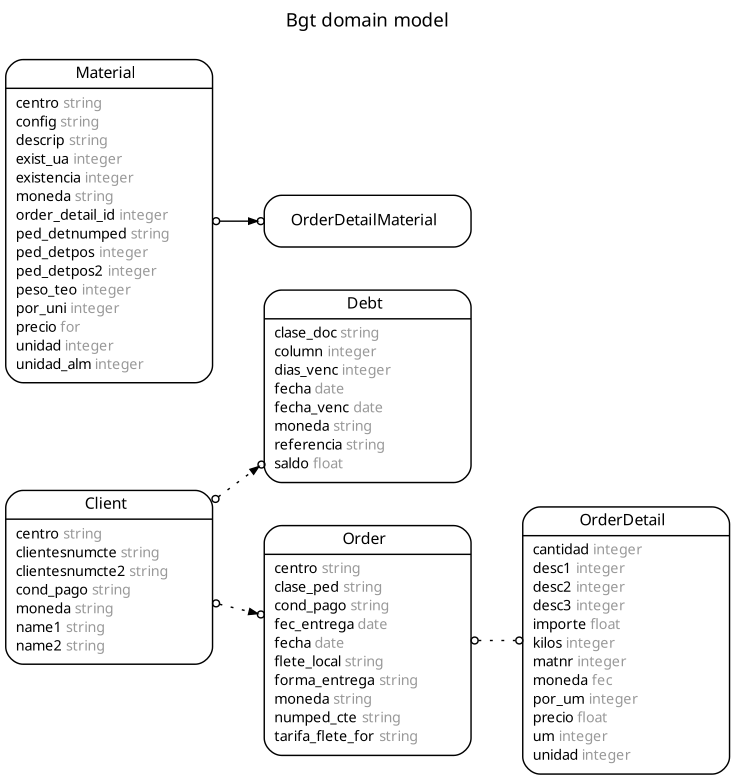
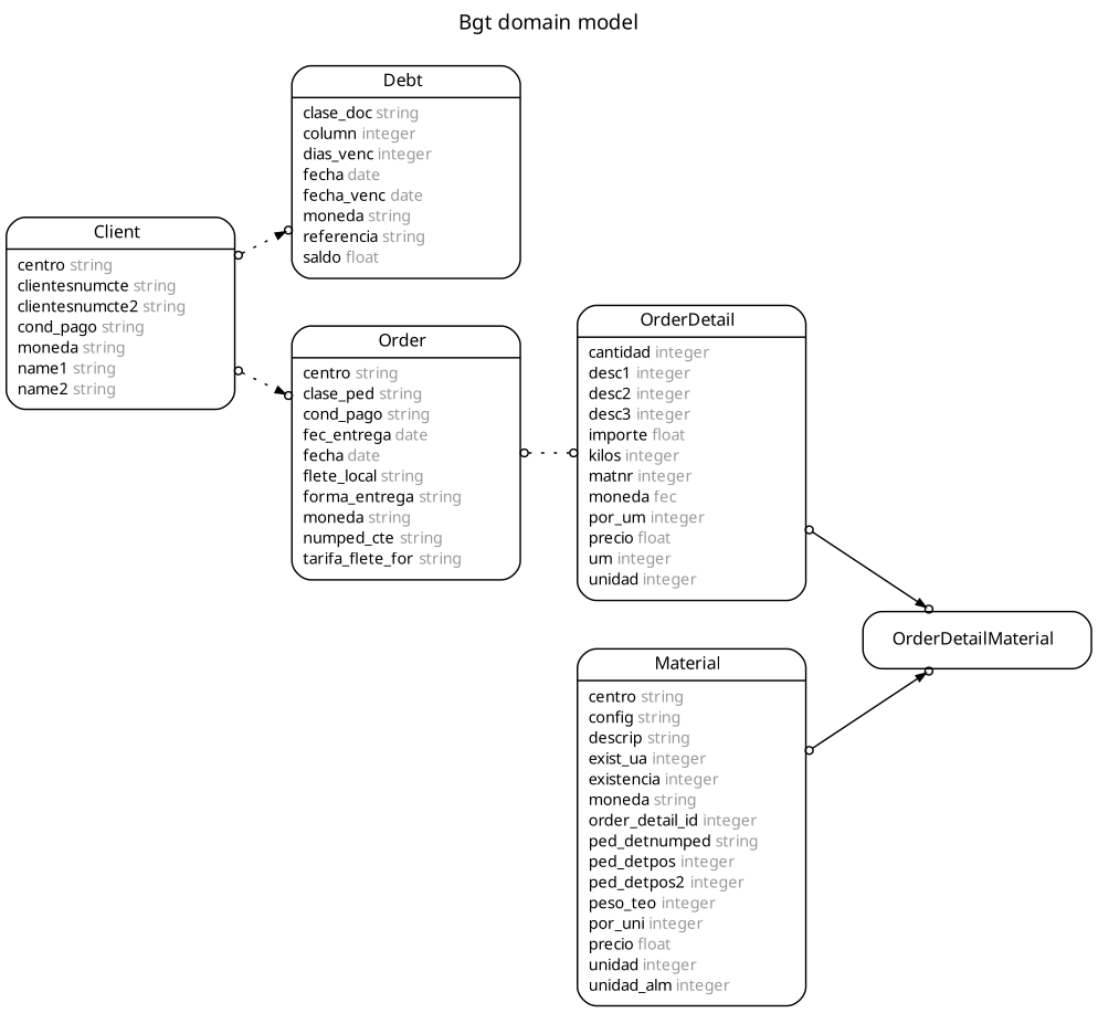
  digraph {
    concentrate=true
    fontname="Arial BoldMT"
    fontsize=13
    label="Bgt domain model\n\n"
    labelloc=t
    nodesep=0.4
    rankdir=LR
    ranksep=0.5
    node [fontname=ArialMT fontsize=10 margin="0.07,0.05" penwidth=1.0 shape=Mrecord]
    edge [arrowhead=odotnormal arrowsize=0.6 arrowtail=odot dir=both fontname=ArialMT fontsize=7 labelangle=32 labeldistance=1.8 penwidth=1.0 style=dotted weight=2]
    n1 [label=<<table border="0" align="center" cellspacing="0.5" cellpadding="0" width="134">   <tr><td align="center" valign="bottom" width="130"><font face="Arial BoldMT" point-size="11">Client</font></td></tr> </table> | <table border="0" align="left" cellspacing="2" cellpadding="0" width="134">   <tr><td align="left" width="130" port="centro">centro <font face="Arail ItalicMT" color="grey60">string</font></td></tr>   <tr><td align="left" width="130" port="clientesnumcte">clientesnumcte <font face="Arail ItalicMT" color="grey60">string</font></td></tr>   <tr><td align="left" width="130" port="clientesnumcte2">clientesnumcte2 <font face="Arail ItalicMT" color="grey60">string</font></td></tr>   <tr><td align="left" width="130" port="cond_pago">cond_pago <font face="Arail ItalicMT" color="grey60">string</font></td></tr>   <tr><td align="left" width="130" port="moneda">moneda <font face="Arail ItalicMT" color="grey60">string</font></td></tr>   <tr><td align="left" width="130" port="name1">name1 <font face="Arail ItalicMT" color="grey60">string</font></td></tr>   <tr><td align="left" width="130" port="name2">name2 <font face="Arail ItalicMT" color="grey60">string</font></td></tr> </table> >]
    n2 [label=<<table border="0" align="center" cellspacing="0.5" cellpadding="0" width="134">   <tr><td align="center" valign="bottom" width="130"><font face="Arial BoldMT" point-size="11">Debt</font></td></tr> </table> | <table border="0" align="left" cellspacing="2" cellpadding="0" width="134">   <tr><td align="left" width="130" port="clase_doc">clase_doc <font face="Arail ItalicMT" color="grey60">string</font></td></tr>   <tr><td align="left" width="130" port="column">column <font face="Arail ItalicMT" color="grey60">integer</font></td></tr>   <tr><td align="left" width="130" port="dias_venc">dias_venc <font face="Arail ItalicMT" color="grey60">integer</font></td></tr>   <tr><td align="left" width="130" port="fecha">fecha <font face="Arail ItalicMT" color="grey60">date</font></td></tr>   <tr><td align="left" width="130" port="fecha_venc">fecha_venc <font face="Arail ItalicMT" color="grey60">date</font></td></tr>   <tr><td align="left" width="130" port="moneda">moneda <font face="Arail ItalicMT" color="grey60">string</font></td></tr>   <tr><td align="left" width="130" port="referencia">referencia <font face="Arail ItalicMT" color="grey60">string</font></td></tr>   <tr><td align="left" width="130" port="saldo">saldo <font face="Arail ItalicMT" color="grey60">float</font></td></tr> </table> >]
    n3 [label=<<table border="0" align="center" cellspacing="0.5" cellpadding="0" width="134">   <tr><td align="center" valign="bottom" width="130"><font face="Arial BoldMT" point-size="11">Order</font></td></tr> </table> | <table border="0" align="left" cellspacing="2" cellpadding="0" width="134">   <tr><td align="left" width="130" port="centro">centro <font face="Arail ItalicMT" color="grey60">string</font></td></tr>   <tr><td align="left" width="130" port="clase_ped">clase_ped <font face="Arail ItalicMT" color="grey60">string</font></td></tr>   <tr><td align="left" width="130" port="cond_pago">cond_pago <font face="Arail ItalicMT" color="grey60">string</font></td></tr>   <tr><td align="left" width="130" port="fec_entrega">fec_entrega <font face="Arail ItalicMT" color="grey60">date</font></td></tr>   <tr><td align="left" width="130" port="fecha">fecha <font face="Arail ItalicMT" color="grey60">date</font></td></tr>   <tr><td align="left" width="130" port="flete_local">flete_local <font face="Arail ItalicMT" color="grey60">string</font></td></tr>   <tr><td align="left" width="130" port="forma_entrega">forma_entrega <font face="Arail ItalicMT" color="grey60">string</font></td></tr>   <tr><td align="left" width="130" port="moneda">moneda <font face="Arail ItalicMT" color="grey60">string</font></td></tr>   <tr><td align="left" width="130" port="numped_cte">numped_cte <font face="Arail ItalicMT" color="grey60">string</font></td></tr>   <tr><td align="left" width="130" port="tarifa_flete_for">tarifa_flete_for <font face="Arail ItalicMT" color="grey60">string</font></td></tr> </table> >]
    n4 [label=<<table border="0" align="center" cellspacing="0.5" cellpadding="0" width="134">   <tr><td align="center" valign="bottom" width="130"><font face="Arial BoldMT" point-size="11">OrderDetail</font></td></tr> </table> | <table border="0" align="left" cellspacing="2" cellpadding="0" width="134">   <tr><td align="left" width="130" port="cantidad">cantidad <font face="Arail ItalicMT" color="grey60">integer</font></td></tr>   <tr><td align="left" width="130" port="desc1">desc1 <font face="Arail ItalicMT" color="grey60">integer</font></td></tr>   <tr><td align="left" width="130" port="desc2">desc2 <font face="Arail ItalicMT" color="grey60">integer</font></td></tr>   <tr><td align="left" width="130" port="desc3">desc3 <font face="Arail ItalicMT" color="grey60">integer</font></td></tr>   <tr><td align="left" width="130" port="importe">importe <font face="Arail ItalicMT" color="grey60">float</font></td></tr>   <tr><td align="left" width="130" port="kilos">kilos <font face="Arail ItalicMT" color="grey60">integer</font></td></tr>   <tr><td align="left" width="130" port="matnr">matnr <font face="Arail ItalicMT" color="grey60">integer</font></td></tr>   <tr><td align="left" width="130" port="moneda">moneda <font face="Arail ItalicMT" color="grey60">fec</font></td></tr>   <tr><td align="left" width="130" port="por_um">por_um <font face="Arail ItalicMT" color="grey60">integer</font></td></tr>   <tr><td align="left" width="130" port="precio">precio <font face="Arail ItalicMT" color="grey60">float</font></td></tr>   <tr><td align="left" width="130" port="um">um <font face="Arail ItalicMT" color="grey60">integer</font></td></tr>   <tr><td align="left" width="130" port="unidad">unidad <font face="Arail ItalicMT" color="grey60">integer</font></td></tr> </table> >]
-   n5 [label=<<table border="0" align="center" cellspacing="0.5" cellpadding="0" width="134">   <tr><td align="center" valign="bottom" width="130"><font face="Arial BoldMT" point-size="11">Material</font></td></tr> </table> | <table border="0" align="left" cellspacing="2" cellpadding="0" width="134">   <tr><td align="left" width="130" port="centro">centro <font face="Arail ItalicMT" color="grey60">string</font></td></tr>   <tr><td align="left" width="130" port="config">config <font face="Arail ItalicMT" color="grey60">string</font></td></tr>   <tr><td align="left" width="130" port="descrip">descrip <font face="Arail ItalicMT" color="grey60">string</font></td></tr>   <tr><td align="left" width="130" port="exist_ua">exist_ua <font face="Arail ItalicMT" color="grey60">integer</font></td></tr>   <tr><td align="left" width="130" port="existencia">existencia <font face="Arail ItalicMT" color="grey60">integer</font></td></tr>   <tr><td align="left" width="130" port="moneda">moneda <font face="Arail ItalicMT" color="grey60">string</font></td></tr>   <tr><td align="left" width="130" port="order_detail_id">order_detail_id <font face="Arail ItalicMT" color="grey60">integer</font></td></tr>   <tr><td align="left" width="130" port="ped_detnumped">ped_detnumped <font face="Arail ItalicMT" color="grey60">string</font></td></tr>   <tr><td align="left" width="130" port="ped_detpos">ped_detpos <font face="Arail ItalicMT" color="grey60">integer</font></td></tr>   <tr><td align="left" width="130" port="ped_detpos2">ped_detpos2 <font face="Arail ItalicMT" color="grey60">integer</font></td></tr>   <tr><td align="left" width="130" port="peso_teo">peso_teo <font face="Arail ItalicMT" color="grey60">integer</font></td></tr>   <tr><td align="left" width="130" port="por_uni">por_uni <font face="Arail ItalicMT" color="grey60">integer</font></td></tr>   <tr><td align="left" width="130" port="precio">precio <font face="Arail ItalicMT" color="grey60">for</font></td></tr>   <tr><td align="left" width="130" port="unidad">unidad <font face="Arail ItalicMT" color="grey60">integer</font></td></tr>   <tr><td align="left" width="130" port="unidad_alm">unidad_alm <font face="Arail ItalicMT" color="grey60">integer</font></td></tr> </table> >]
+   n5 [label=<<table border="0" align="center" cellspacing="0.5" cellpadding="0" width="134">   <tr><td align="center" valign="bottom" width="130"><font face="Arial BoldMT" point-size="11">Material</font></td></tr> </table> | <table border="0" align="left" cellspacing="2" cellpadding="0" width="134">   <tr><td align="left" width="130" port="centro">centro <font face="Arail ItalicMT" color="grey60">string</font></td></tr>   <tr><td align="left" width="130" port="config">config <font face="Arail ItalicMT" color="grey60">string</font></td></tr>   <tr><td align="left" width="130" port="descrip">descrip <font face="Arail ItalicMT" color="grey60">string</font></td></tr>   <tr><td align="left" width="130" port="exist_ua">exist_ua <font face="Arail ItalicMT" color="grey60">integer</font></td></tr>   <tr><td align="left" width="130" port="existencia">existencia <font face="Arail ItalicMT" color="grey60">integer</font></td></tr>   <tr><td align="left" width="130" port="moneda">moneda <font face="Arail ItalicMT" color="grey60">string</font></td></tr>   <tr><td align="left" width="130" port="order_detail_id">order_detail_id <font face="Arail ItalicMT" color="grey60">integer</font></td></tr>   <tr><td align="left" width="130" port="ped_detnumped">ped_detnumped <font face="Arail ItalicMT" color="grey60">string</font></td></tr>   <tr><td align="left" width="130" port="ped_detpos">ped_detpos <font face="Arail ItalicMT" color="grey60">integer</font></td></tr>   <tr><td align="left" width="130" port="ped_detpos2">ped_detpos2 <font face="Arail ItalicMT" color="grey60">integer</font></td></tr>   <tr><td align="left" width="130" port="peso_teo">peso_teo <font face="Arail ItalicMT" color="grey60">integer</font></td></tr>   <tr><td align="left" width="130" port="por_uni">por_uni <font face="Arail ItalicMT" color="grey60">integer</font></td></tr>   <tr><td align="left" width="130" port="precio">precio <font face="Arail ItalicMT" color="grey60">float</font></td></tr>   <tr><td align="left" width="130" port="unidad">unidad <font face="Arail ItalicMT" color="grey60">integer</font></td></tr>   <tr><td align="left" width="130" port="unidad_alm">unidad_alm <font face="Arail ItalicMT" color="grey60">integer</font></td></tr> </table> >]
    n6 [label=<<table border="0" align="center" cellspacing="0.5" cellpadding="0" width="134">   <tr><td align="center" valign="bottom" width="130"><font face="Arial BoldMT" point-size="11">OrderDetailMaterial</font></td></tr> </table> >]
    n1 -> n2
    n1 -> n3
    n3 -> n4 [arrowhead=odot]
+   n4 -> n6 [style=solid]
    n5 -> n6 [style=bold]
  }
